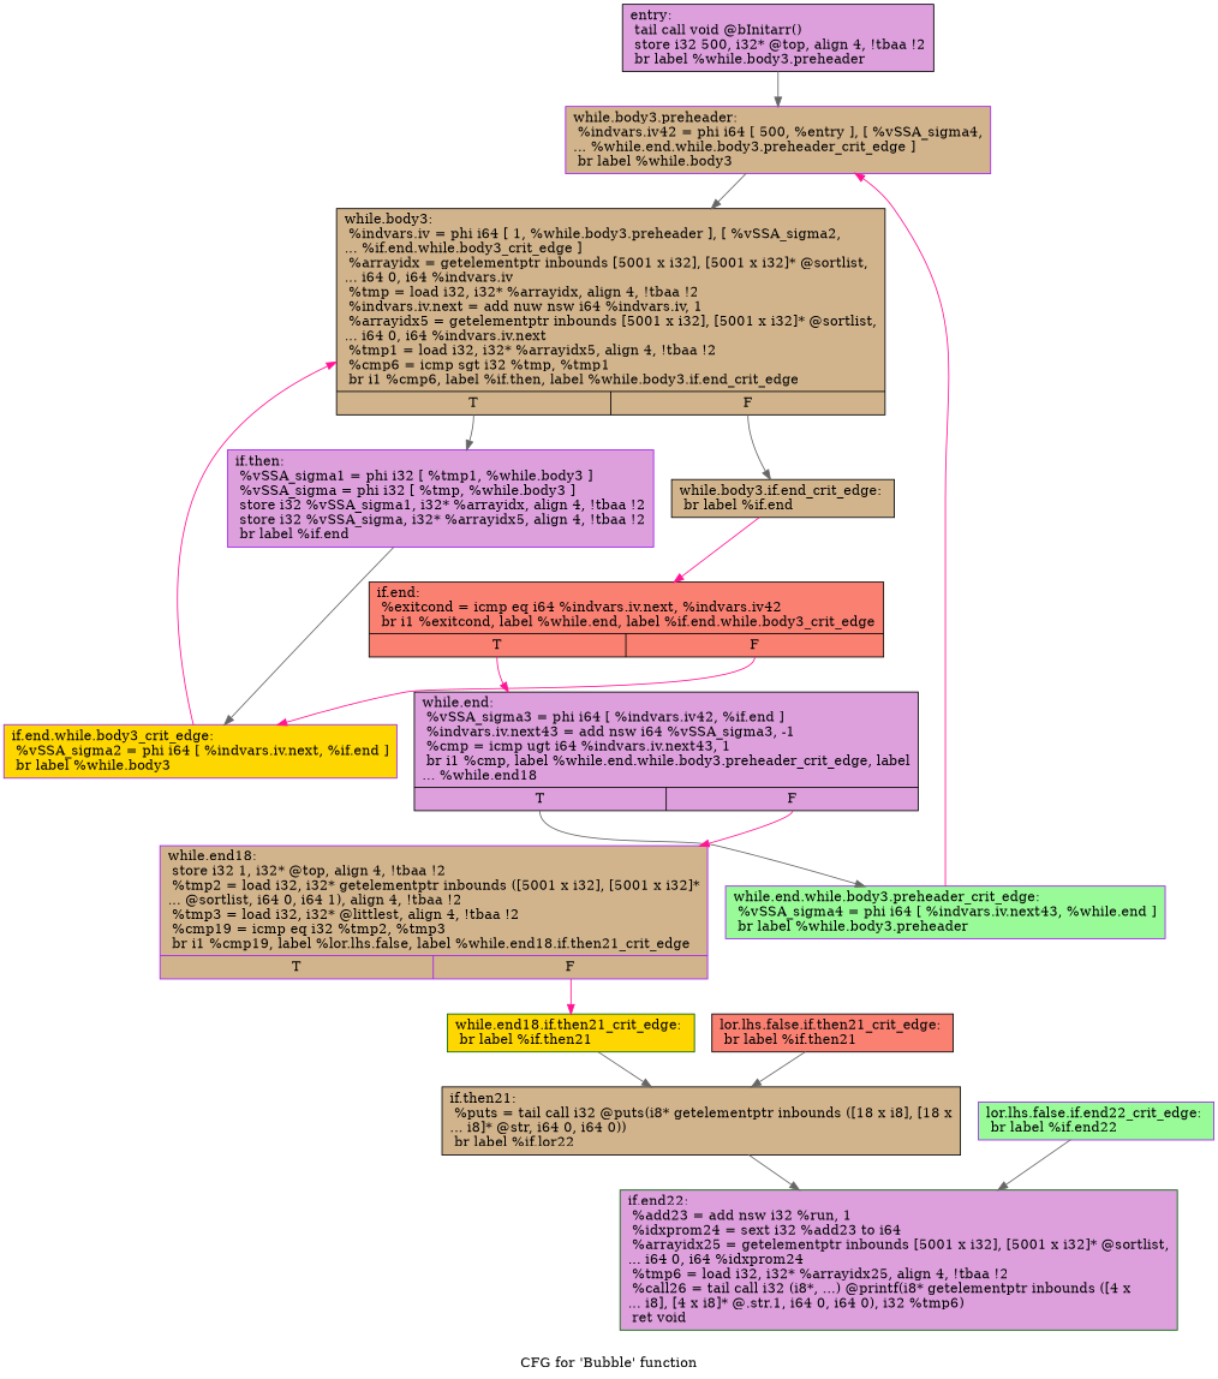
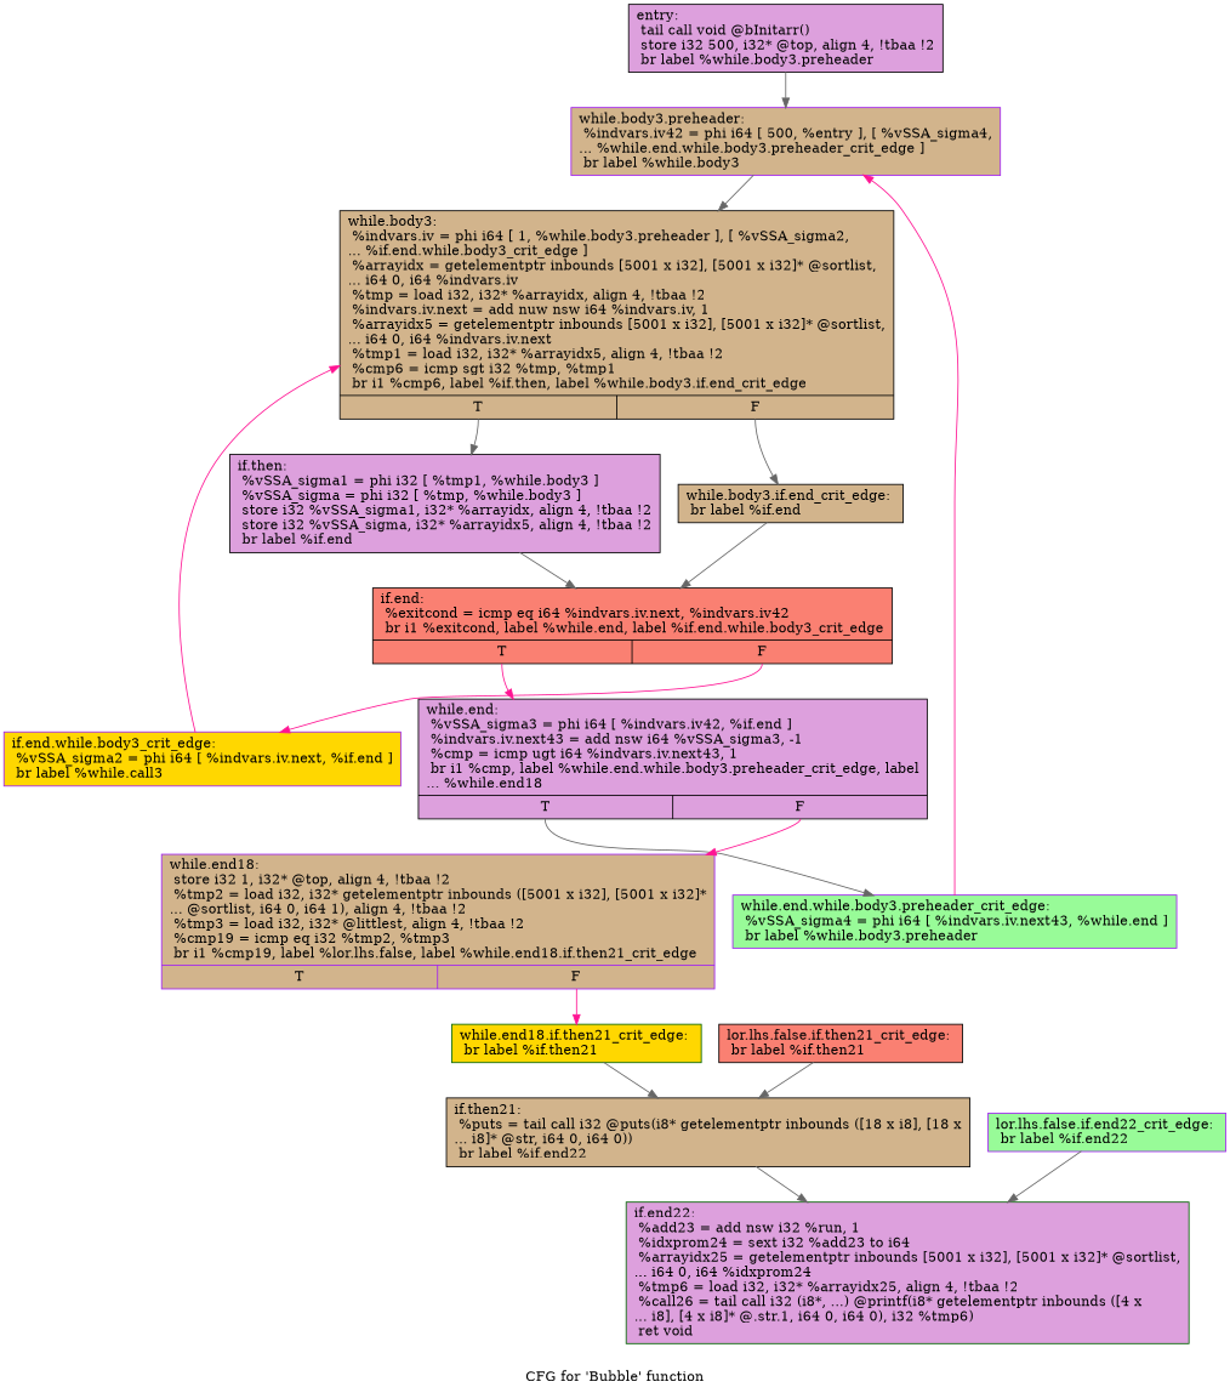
  digraph {
    label="CFG for 'Bubble' function"
    node [color=black fillcolor=tan shape=record style=filled]
    edge [color=gray40]
    n1 [fillcolor=plum label="{entry:\l  tail call void @bInitarr()\l  store i32 500, i32* @top, align 4, !tbaa !2\l  br label %while.body3.preheader\l}"]
    n2 [color=purple label="{while.body3.preheader:                            \l  %indvars.iv42 = phi i64 [ 500, %entry ], [ %vSSA_sigma4,\l... %while.end.while.body3.preheader_crit_edge ]\l  br label %while.body3\l}"]
    n3 [label="{while.body3:                                      \l  %indvars.iv = phi i64 [ 1, %while.body3.preheader ], [ %vSSA_sigma2,\l... %if.end.while.body3_crit_edge ]\l  %arrayidx = getelementptr inbounds [5001 x i32], [5001 x i32]* @sortlist,\l... i64 0, i64 %indvars.iv\l  %tmp = load i32, i32* %arrayidx, align 4, !tbaa !2\l  %indvars.iv.next = add nuw nsw i64 %indvars.iv, 1\l  %arrayidx5 = getelementptr inbounds [5001 x i32], [5001 x i32]* @sortlist,\l... i64 0, i64 %indvars.iv.next\l  %tmp1 = load i32, i32* %arrayidx5, align 4, !tbaa !2\l  %cmp6 = icmp sgt i32 %tmp, %tmp1\l  br i1 %cmp6, label %if.then, label %while.body3.if.end_crit_edge\l|{<s0>T|<s1>F}}"]
-   n4 [color=purple fillcolor=plum label="{if.then:                                          \l  %vSSA_sigma1 = phi i32 [ %tmp1, %while.body3 ]\l  %vSSA_sigma = phi i32 [ %tmp, %while.body3 ]\l  store i32 %vSSA_sigma1, i32* %arrayidx, align 4, !tbaa !2\l  store i32 %vSSA_sigma, i32* %arrayidx5, align 4, !tbaa !2\l  br label %if.end\l}"]
+   n4 [fillcolor=plum label="{if.then:                                          \l  %vSSA_sigma1 = phi i32 [ %tmp1, %while.body3 ]\l  %vSSA_sigma = phi i32 [ %tmp, %while.body3 ]\l  store i32 %vSSA_sigma1, i32* %arrayidx, align 4, !tbaa !2\l  store i32 %vSSA_sigma, i32* %arrayidx5, align 4, !tbaa !2\l  br label %if.end\l}"]
    n5 [label="{while.body3.if.end_crit_edge:                     \l  br label %if.end\l}"]
    n6 [fillcolor=salmon label="{if.end:                                           \l  %exitcond = icmp eq i64 %indvars.iv.next, %indvars.iv42\l  br i1 %exitcond, label %while.end, label %if.end.while.body3_crit_edge\l|{<s0>T|<s1>F}}"]
    n7 [fillcolor=plum label="{while.end:                                        \l  %vSSA_sigma3 = phi i64 [ %indvars.iv42, %if.end ]\l  %indvars.iv.next43 = add nsw i64 %vSSA_sigma3, -1\l  %cmp = icmp ugt i64 %indvars.iv.next43, 1\l  br i1 %cmp, label %while.end.while.body3.preheader_crit_edge, label\l... %while.end18\l|{<s0>T|<s1>F}}"]
-   n8 [color=purple fillcolor=gold label="{if.end.while.body3_crit_edge:                     \l  %vSSA_sigma2 = phi i64 [ %indvars.iv.next, %if.end ]\l  br label %while.body3\l}"]
+   n8 [color=purple fillcolor=gold label="{if.end.while.body3_crit_edge:                     \l  %vSSA_sigma2 = phi i64 [ %indvars.iv.next, %if.end ]\l  br label %while.call3\l}"]
    n9 [color=purple fillcolor=palegreen label="{while.end.while.body3.preheader_crit_edge:        \l  %vSSA_sigma4 = phi i64 [ %indvars.iv.next43, %while.end ]\l  br label %while.body3.preheader\l}"]
    n10 [color=purple label="{while.end18:                                      \l  store i32 1, i32* @top, align 4, !tbaa !2\l  %tmp2 = load i32, i32* getelementptr inbounds ([5001 x i32], [5001 x i32]*\l... @sortlist, i64 0, i64 1), align 4, !tbaa !2\l  %tmp3 = load i32, i32* @littlest, align 4, !tbaa !2\l  %cmp19 = icmp eq i32 %tmp2, %tmp3\l  br i1 %cmp19, label %lor.lhs.false, label %while.end18.if.then21_crit_edge\l|{<s0>T|<s1>F}}"]
    n11 [color=darkgreen fillcolor=gold label="{while.end18.if.then21_crit_edge:                  \l  br label %if.then21\l}"]
-   n12 [label="{if.then21:                                        \l  %puts = tail call i32 @puts(i8* getelementptr inbounds ([18 x i8], [18 x\l... i8]* @str, i64 0, i64 0))\l  br label %if.lor22\l}"]
+   n12 [label="{if.then21:                                        \l  %puts = tail call i32 @puts(i8* getelementptr inbounds ([18 x i8], [18 x\l... i8]* @str, i64 0, i64 0))\l  br label %if.end22\l}"]
    n13 [color=purple fillcolor=palegreen label="{lor.lhs.false.if.end22_crit_edge:                 \l  br label %if.end22\l}"]
    n14 [color=darkgreen fillcolor=plum label="{if.end22:                                         \l  %add23 = add nsw i32 %run, 1\l  %idxprom24 = sext i32 %add23 to i64\l  %arrayidx25 = getelementptr inbounds [5001 x i32], [5001 x i32]* @sortlist,\l... i64 0, i64 %idxprom24\l  %tmp6 = load i32, i32* %arrayidx25, align 4, !tbaa !2\l  %call26 = tail call i32 (i8*, ...) @printf(i8* getelementptr inbounds ([4 x\l... i8], [4 x i8]* @.str.1, i64 0, i64 0), i32 %tmp6)\l  ret void\l}"]
    n15 [fillcolor=salmon label="{lor.lhs.false.if.then21_crit_edge:                \l  br label %if.then21\l}"]
    n1 -> n2
    n2 -> n3
    n3 -> n4 [tailport=s0]
    n3 -> n5 [tailport=s1]
-   n4 -> n8
-   n5 -> n6 [color=deeppink]
+   n4 -> n6
+   n5 -> n6
    n6 -> n7 [color=deeppink tailport=s0]
    n6 -> n8 [color=deeppink tailport=s1]
    n7 -> n9 [tailport=s0]
    n7 -> n10 [color=deeppink tailport=s1]
    n8 -> n3 [color=deeppink]
    n9 -> n2 [color=deeppink]
    n10 -> n11 [color=deeppink tailport=s1]
    n11 -> n12
    n12 -> n14
    n13 -> n14
    n15 -> n12
  }
